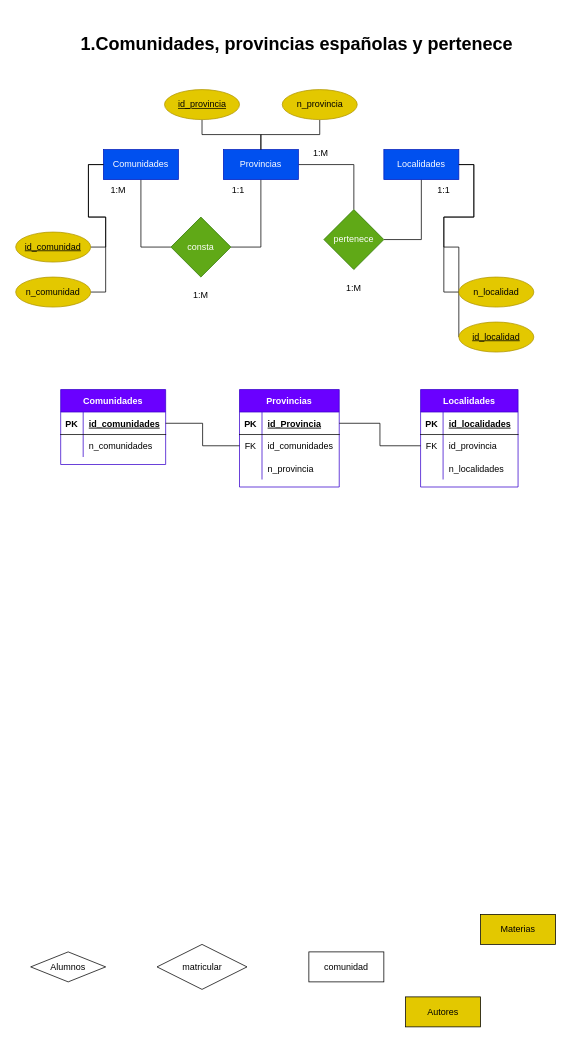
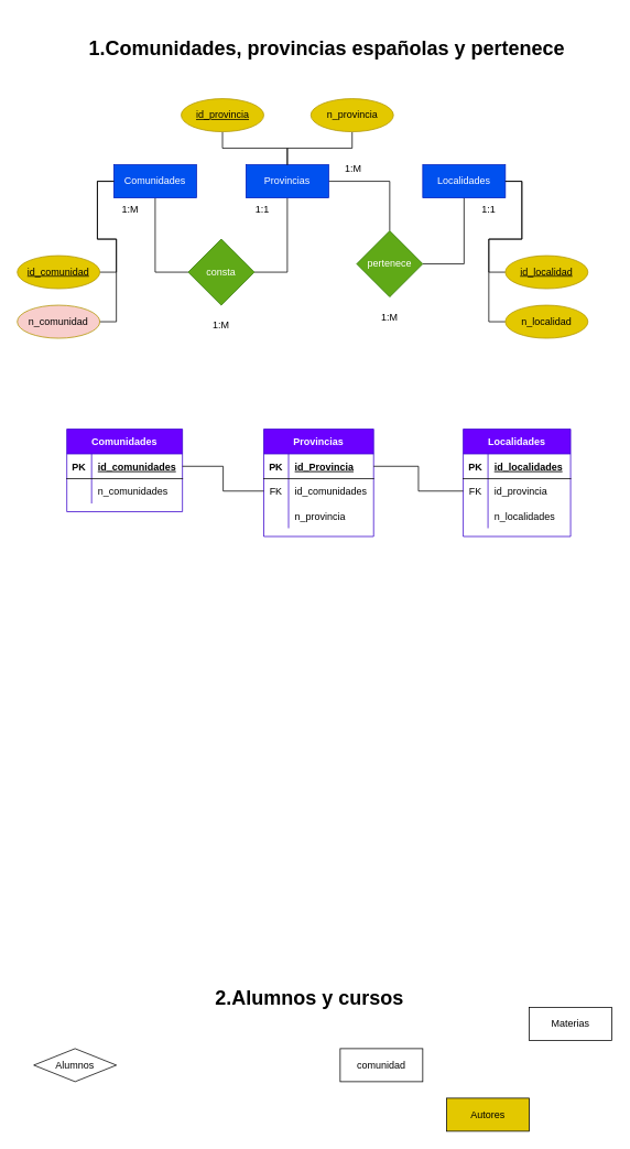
  <mxCell id="0" />
  <mxCell id="1" parent="0" />
  <mxCell id="2" value="&lt;h1 class=&quot;western&quot;&gt;&#10;1.Comunidades, provincias españolas y pertenece&lt;/h1&gt;&#10;&#10;" style="text;html=1;strokeColor=none;fillColor=none;align=center;verticalAlign=middle;whiteSpace=wrap;rounded=0;" vertex="1" parent="1"><mxGeometry x="60" y="20" width="670" height="40" as="geometry" /></mxCell>
  <mxCell id="3" style="edgeStyle=orthogonalEdgeStyle;rounded=0;orthogonalLoop=1;jettySize=auto;html=1;exitX=1;exitY=0.5;exitDx=0;exitDy=0;entryX=0.5;entryY=0;entryDx=0;entryDy=0;endArrow=none;endFill=0;" edge="1" parent="1" source="22" target="14"><mxGeometry relative="1" as="geometry" /></mxCell>
  <mxCell id="4" style="edgeStyle=orthogonalEdgeStyle;rounded=0;orthogonalLoop=1;jettySize=auto;html=1;exitX=0.5;exitY=1;exitDx=0;exitDy=0;entryX=0;entryY=0.5;entryDx=0;entryDy=0;endArrow=none;endFill=0;" edge="1" parent="1" source="8" target="11"><mxGeometry relative="1" as="geometry" /></mxCell>
  <mxCell id="5" style="edgeStyle=orthogonalEdgeStyle;rounded=0;orthogonalLoop=1;jettySize=auto;html=1;exitX=1;exitY=0.5;exitDx=0;exitDy=0;entryX=0.5;entryY=1;entryDx=0;entryDy=0;endArrow=none;endFill=0;" edge="1" parent="1" source="11" target="22"><mxGeometry relative="1" as="geometry" /></mxCell>
  <mxCell id="6" style="edgeStyle=orthogonalEdgeStyle;rounded=0;orthogonalLoop=1;jettySize=auto;html=1;exitX=1;exitY=0.5;exitDx=0;exitDy=0;entryX=0.5;entryY=1;entryDx=0;entryDy=0;endArrow=none;endFill=0;" edge="1" parent="1" source="14" target="17"><mxGeometry relative="1" as="geometry" /></mxCell>
  <mxCell id="7" value="" style="group" vertex="1" connectable="0" parent="1"><mxGeometry x="127" y="180" width="110" height="70" as="geometry" /></mxCell>
  <mxCell id="8" value="Comunidades" style="whiteSpace=wrap;html=1;align=center;fillColor=#0050ef;fontColor=#ffffff;strokeColor=#001DBC;" vertex="1" parent="7"><mxGeometry x="10" width="100" height="40" as="geometry" /></mxCell>
  <mxCell id="9" value="1:M" style="text;html=1;strokeColor=none;fillColor=none;align=center;verticalAlign=middle;whiteSpace=wrap;rounded=0;" vertex="1" parent="7"><mxGeometry y="40" width="60" height="30" as="geometry" /></mxCell>
  <mxCell id="10" value="" style="group" vertex="1" connectable="0" parent="1"><mxGeometry x="227" y="270" width="80" height="120" as="geometry" /></mxCell>
  <mxCell id="11" value="consta" style="rhombus;whiteSpace=wrap;html=1;fillColor=#60a917;fontColor=#ffffff;strokeColor=#2D7600;" vertex="1" parent="10"><mxGeometry width="80" height="80" as="geometry" /></mxCell>
  <mxCell id="12" value="1:M" style="text;html=1;strokeColor=none;fillColor=none;align=center;verticalAlign=middle;whiteSpace=wrap;rounded=0;" vertex="1" parent="10"><mxGeometry x="10" y="90" width="60" height="30" as="geometry" /></mxCell>
  <mxCell id="13" value="" style="group" vertex="1" connectable="0" parent="1"><mxGeometry x="431" y="260" width="80" height="120" as="geometry" /></mxCell>
  <mxCell id="14" value="pertenece" style="rhombus;whiteSpace=wrap;html=1;fillColor=#60a917;fontColor=#ffffff;strokeColor=#2D7600;" vertex="1" parent="13"><mxGeometry width="80" height="80" as="geometry" /></mxCell>
  <mxCell id="15" value="1:M" style="text;html=1;strokeColor=none;fillColor=none;align=center;verticalAlign=middle;whiteSpace=wrap;rounded=0;" vertex="1" parent="13"><mxGeometry x="10" y="90" width="60" height="30" as="geometry" /></mxCell>
  <mxCell id="16" value="" style="group" vertex="1" connectable="0" parent="1"><mxGeometry x="511" y="180" width="110" height="70" as="geometry" /></mxCell>
  <mxCell id="17" value="Localidades" style="whiteSpace=wrap;html=1;align=center;fillColor=#0050ef;fontColor=#ffffff;strokeColor=#001DBC;" vertex="1" parent="16"><mxGeometry width="100" height="40" as="geometry" /></mxCell>
  <mxCell id="18" value="1:1" style="text;html=1;strokeColor=none;fillColor=none;align=center;verticalAlign=middle;whiteSpace=wrap;rounded=0;" vertex="1" parent="16"><mxGeometry x="50" y="40" width="60" height="30" as="geometry" /></mxCell>
  <mxCell id="19" value="" style="group" vertex="1" connectable="0" parent="1"><mxGeometry x="287" y="170" width="170" height="80" as="geometry" /></mxCell>
  <mxCell id="20" value="1:M" style="text;html=1;strokeColor=none;fillColor=none;align=center;verticalAlign=middle;whiteSpace=wrap;rounded=0;" vertex="1" parent="19"><mxGeometry x="110" width="60" height="30" as="geometry" /></mxCell>
  <mxCell id="21" value="" style="group" vertex="1" connectable="0" parent="19"><mxGeometry y="10" width="110" height="70" as="geometry" /></mxCell>
  <mxCell id="22" value="Provincias" style="whiteSpace=wrap;html=1;align=center;fillColor=#0050ef;fontColor=#ffffff;strokeColor=#001DBC;" vertex="1" parent="21"><mxGeometry x="10" width="100" height="40" as="geometry" /></mxCell>
  <mxCell id="23" value="1:1" style="text;html=1;strokeColor=none;fillColor=none;align=center;verticalAlign=middle;whiteSpace=wrap;rounded=0;" vertex="1" parent="21"><mxGeometry y="40" width="60" height="30" as="geometry" /></mxCell>
  <mxCell id="24" style="edgeStyle=orthogonalEdgeStyle;rounded=0;orthogonalLoop=1;jettySize=auto;html=1;exitX=1;exitY=0.5;exitDx=0;exitDy=0;entryX=0;entryY=0.5;entryDx=0;entryDy=0;endArrow=none;endFill=0;" edge="1" parent="1" source="25" target="8"><mxGeometry relative="1" as="geometry"><Array as="points"><mxPoint x="140" y="310" /><mxPoint x="140" y="270" /><mxPoint x="117" y="270" /><mxPoint x="117" y="200" /></Array></mxGeometry></mxCell>
  <mxCell id="25" value="&lt;u&gt;id_comunidad&lt;/u&gt;" style="ellipse;whiteSpace=wrap;html=1;align=center;fillColor=#e3c800;fontColor=#000000;strokeColor=#B09500;" vertex="1" parent="1"><mxGeometry x="20" y="290" width="100" height="40" as="geometry" /></mxCell>
  <mxCell id="26" style="edgeStyle=orthogonalEdgeStyle;rounded=0;orthogonalLoop=1;jettySize=auto;html=1;exitX=1;exitY=0.5;exitDx=0;exitDy=0;entryX=0;entryY=0.5;entryDx=0;entryDy=0;endArrow=none;endFill=0;" edge="1" parent="1" source="27" target="8"><mxGeometry relative="1" as="geometry"><Array as="points"><mxPoint x="140" y="370" /><mxPoint x="140" y="270" /><mxPoint x="117" y="270" /><mxPoint x="117" y="200" /></Array></mxGeometry></mxCell>
- <mxCell id="27" value="n_comunidad" style="ellipse;whiteSpace=wrap;html=1;align=center;fillColor=#e3c800;fontColor=#000000;strokeColor=#B09500;" vertex="1" parent="1"><mxGeometry x="20" y="350" width="100" height="40" as="geometry" /></mxCell>
+ <mxCell id="27" value="n_comunidad" style="ellipse;whiteSpace=wrap;html=1;align=center;fillColor=#f8cecc;fontColor=#000000;strokeColor=#B09500;" vertex="1" parent="1"><mxGeometry x="20" y="350" width="100" height="40" as="geometry" /></mxCell>
  <mxCell id="28" style="edgeStyle=orthogonalEdgeStyle;rounded=0;orthogonalLoop=1;jettySize=auto;html=1;exitX=0.5;exitY=1;exitDx=0;exitDy=0;entryX=0.5;entryY=0;entryDx=0;entryDy=0;endArrow=none;endFill=0;" edge="1" parent="1" source="29" target="22"><mxGeometry relative="1" as="geometry" /></mxCell>
  <mxCell id="29" value="&lt;u&gt;id_provincia&lt;/u&gt;" style="ellipse;whiteSpace=wrap;html=1;align=center;fillColor=#e3c800;fontColor=#000000;strokeColor=#B09500;" vertex="1" parent="1"><mxGeometry x="218.5" y="100" width="100" height="40" as="geometry" /></mxCell>
  <mxCell id="30" style="edgeStyle=orthogonalEdgeStyle;rounded=0;orthogonalLoop=1;jettySize=auto;html=1;exitX=0.5;exitY=1;exitDx=0;exitDy=0;entryX=0.5;entryY=0;entryDx=0;entryDy=0;endArrow=none;endFill=0;" edge="1" parent="1" source="31" target="22"><mxGeometry relative="1" as="geometry" /></mxCell>
  <mxCell id="31" value="n_provincia" style="ellipse;whiteSpace=wrap;html=1;align=center;fillColor=#e3c800;fontColor=#000000;strokeColor=#B09500;" vertex="1" parent="1"><mxGeometry x="375.5" y="100" width="100" height="40" as="geometry" /></mxCell>
  <mxCell id="32" style="edgeStyle=orthogonalEdgeStyle;rounded=0;orthogonalLoop=1;jettySize=auto;html=1;exitX=0;exitY=0.5;exitDx=0;exitDy=0;entryX=1;entryY=0.5;entryDx=0;entryDy=0;endArrow=none;endFill=0;" edge="1" parent="1" source="33" target="17"><mxGeometry relative="1" as="geometry"><Array as="points"><mxPoint x="591" y="310" /><mxPoint x="591" y="270" /><mxPoint x="631" y="270" /><mxPoint x="631" y="200" /></Array></mxGeometry></mxCell>
- <mxCell id="33" value="&lt;u&gt;id_localidad&lt;/u&gt;" style="ellipse;whiteSpace=wrap;html=1;align=center;fillColor=#e3c800;fontColor=#000000;strokeColor=#B09500;" vertex="1" parent="1"><mxGeometry x="611" y="410" width="100" height="40" as="geometry" /></mxCell>
+ <mxCell id="33" value="&lt;u&gt;id_localidad&lt;/u&gt;" style="ellipse;whiteSpace=wrap;html=1;align=center;fillColor=#e3c800;fontColor=#000000;strokeColor=#B09500;" vertex="1" parent="1"><mxGeometry x="611" y="290" width="100" height="40" as="geometry" /></mxCell>
  <mxCell id="34" style="edgeStyle=orthogonalEdgeStyle;rounded=0;orthogonalLoop=1;jettySize=auto;html=1;exitX=0;exitY=0.5;exitDx=0;exitDy=0;entryX=1;entryY=0.5;entryDx=0;entryDy=0;endArrow=none;endFill=0;" edge="1" parent="1" source="35" target="17"><mxGeometry relative="1" as="geometry"><Array as="points"><mxPoint x="591" y="370" /><mxPoint x="591" y="270" /><mxPoint x="631" y="270" /><mxPoint x="631" y="200" /></Array></mxGeometry></mxCell>
  <mxCell id="35" value="n_localidad" style="ellipse;whiteSpace=wrap;html=1;align=center;fillColor=#e3c800;fontColor=#000000;strokeColor=#B09500;" vertex="1" parent="1"><mxGeometry x="611" y="350" width="100" height="40" as="geometry" /></mxCell>
  <mxCell id="36" value="Comunidades" style="shape=table;startSize=30;container=1;collapsible=1;childLayout=tableLayout;fixedRows=1;rowLines=0;fontStyle=1;align=center;resizeLast=1;fillColor=#6a00ff;fontColor=#ffffff;strokeColor=#3700CC;" vertex="1" parent="1"><mxGeometry x="80" y="500" width="140" height="100" as="geometry" /></mxCell>
  <mxCell id="37" value="" style="shape=tableRow;horizontal=0;startSize=0;swimlaneHead=0;swimlaneBody=0;fillColor=none;collapsible=0;dropTarget=0;points=[[0,0.5],[1,0.5]];portConstraint=eastwest;top=0;left=0;right=0;bottom=1;" vertex="1" parent="36"><mxGeometry y="30" width="140" height="30" as="geometry" /></mxCell>
  <mxCell id="38" value="PK" style="shape=partialRectangle;connectable=0;fillColor=none;top=0;left=0;bottom=0;right=0;fontStyle=1;overflow=hidden;" vertex="1" parent="37"><mxGeometry width="30" height="30" as="geometry"><mxRectangle width="30" height="30" as="alternateBounds" /></mxGeometry></mxCell>
  <mxCell id="39" value="id_comunidades" style="shape=partialRectangle;connectable=0;fillColor=none;top=0;left=0;bottom=0;right=0;align=left;spacingLeft=6;fontStyle=5;overflow=hidden;" vertex="1" parent="37"><mxGeometry x="30" width="110" height="30" as="geometry"><mxRectangle width="110" height="30" as="alternateBounds" /></mxGeometry></mxCell>
  <mxCell id="40" value="" style="shape=tableRow;horizontal=0;startSize=0;swimlaneHead=0;swimlaneBody=0;fillColor=none;collapsible=0;dropTarget=0;points=[[0,0.5],[1,0.5]];portConstraint=eastwest;top=0;left=0;right=0;bottom=0;" vertex="1" parent="36"><mxGeometry y="60" width="140" height="30" as="geometry" /></mxCell>
  <mxCell id="41" value="" style="shape=partialRectangle;connectable=0;fillColor=none;top=0;left=0;bottom=0;right=0;editable=1;overflow=hidden;" vertex="1" parent="40"><mxGeometry width="30" height="30" as="geometry"><mxRectangle width="30" height="30" as="alternateBounds" /></mxGeometry></mxCell>
  <mxCell id="42" value="n_comunidades" style="shape=partialRectangle;connectable=0;fillColor=none;top=0;left=0;bottom=0;right=0;align=left;spacingLeft=6;overflow=hidden;" vertex="1" parent="40"><mxGeometry x="30" width="110" height="30" as="geometry"><mxRectangle width="110" height="30" as="alternateBounds" /></mxGeometry></mxCell>
  <mxCell id="43" value="Provincias" style="shape=table;startSize=30;container=1;collapsible=1;childLayout=tableLayout;fixedRows=1;rowLines=0;fontStyle=1;align=center;resizeLast=1;fillColor=#6a00ff;fontColor=#ffffff;strokeColor=#3700CC;" vertex="1" parent="1"><mxGeometry x="318.5" y="500" width="133" height="130" as="geometry" /></mxCell>
  <mxCell id="44" value="" style="shape=tableRow;horizontal=0;startSize=0;swimlaneHead=0;swimlaneBody=0;fillColor=none;collapsible=0;dropTarget=0;points=[[0,0.5],[1,0.5]];portConstraint=eastwest;top=0;left=0;right=0;bottom=1;" vertex="1" parent="43"><mxGeometry y="30" width="133" height="30" as="geometry" /></mxCell>
  <mxCell id="45" value="PK" style="shape=partialRectangle;connectable=0;fillColor=none;top=0;left=0;bottom=0;right=0;fontStyle=1;overflow=hidden;" vertex="1" parent="44"><mxGeometry width="30" height="30" as="geometry"><mxRectangle width="30" height="30" as="alternateBounds" /></mxGeometry></mxCell>
  <mxCell id="46" value="id_Provincia" style="shape=partialRectangle;connectable=0;fillColor=none;top=0;left=0;bottom=0;right=0;align=left;spacingLeft=6;fontStyle=5;overflow=hidden;" vertex="1" parent="44"><mxGeometry x="30" width="103" height="30" as="geometry"><mxRectangle width="103" height="30" as="alternateBounds" /></mxGeometry></mxCell>
  <mxCell id="47" value="" style="shape=tableRow;horizontal=0;startSize=0;swimlaneHead=0;swimlaneBody=0;fillColor=none;collapsible=0;dropTarget=0;points=[[0,0.5],[1,0.5]];portConstraint=eastwest;top=0;left=0;right=0;bottom=0;" vertex="1" parent="43"><mxGeometry y="60" width="133" height="30" as="geometry" /></mxCell>
  <mxCell id="48" value="FK" style="shape=partialRectangle;connectable=0;fillColor=none;top=0;left=0;bottom=0;right=0;editable=1;overflow=hidden;" vertex="1" parent="47"><mxGeometry width="30" height="30" as="geometry"><mxRectangle width="30" height="30" as="alternateBounds" /></mxGeometry></mxCell>
  <mxCell id="49" value="id_comunidades" style="shape=partialRectangle;connectable=0;fillColor=none;top=0;left=0;bottom=0;right=0;align=left;spacingLeft=6;overflow=hidden;" vertex="1" parent="47"><mxGeometry x="30" width="103" height="30" as="geometry"><mxRectangle width="103" height="30" as="alternateBounds" /></mxGeometry></mxCell>
  <mxCell id="50" value="" style="shape=tableRow;horizontal=0;startSize=0;swimlaneHead=0;swimlaneBody=0;fillColor=none;collapsible=0;dropTarget=0;points=[[0,0.5],[1,0.5]];portConstraint=eastwest;top=0;left=0;right=0;bottom=0;" vertex="1" parent="43"><mxGeometry y="90" width="133" height="30" as="geometry" /></mxCell>
  <mxCell id="51" value="" style="shape=partialRectangle;connectable=0;fillColor=none;top=0;left=0;bottom=0;right=0;editable=1;overflow=hidden;" vertex="1" parent="50"><mxGeometry width="30" height="30" as="geometry"><mxRectangle width="30" height="30" as="alternateBounds" /></mxGeometry></mxCell>
  <mxCell id="52" value="n_provincia" style="shape=partialRectangle;connectable=0;fillColor=none;top=0;left=0;bottom=0;right=0;align=left;spacingLeft=6;overflow=hidden;" vertex="1" parent="50"><mxGeometry x="30" width="103" height="30" as="geometry"><mxRectangle width="103" height="30" as="alternateBounds" /></mxGeometry></mxCell>
  <mxCell id="53" value="Localidades" style="shape=table;startSize=30;container=1;collapsible=1;childLayout=tableLayout;fixedRows=1;rowLines=0;fontStyle=1;align=center;resizeLast=1;fillColor=#6a00ff;fontColor=#ffffff;strokeColor=#3700CC;" vertex="1" parent="1"><mxGeometry x="560" y="500" width="130" height="130" as="geometry" /></mxCell>
  <mxCell id="54" value="" style="shape=tableRow;horizontal=0;startSize=0;swimlaneHead=0;swimlaneBody=0;fillColor=none;collapsible=0;dropTarget=0;points=[[0,0.5],[1,0.5]];portConstraint=eastwest;top=0;left=0;right=0;bottom=1;" vertex="1" parent="53"><mxGeometry y="30" width="130" height="30" as="geometry" /></mxCell>
  <mxCell id="55" value="PK" style="shape=partialRectangle;connectable=0;fillColor=none;top=0;left=0;bottom=0;right=0;fontStyle=1;overflow=hidden;" vertex="1" parent="54"><mxGeometry width="30" height="30" as="geometry"><mxRectangle width="30" height="30" as="alternateBounds" /></mxGeometry></mxCell>
  <mxCell id="56" value="id_localidades" style="shape=partialRectangle;connectable=0;fillColor=none;top=0;left=0;bottom=0;right=0;align=left;spacingLeft=6;fontStyle=5;overflow=hidden;" vertex="1" parent="54"><mxGeometry x="30" width="100" height="30" as="geometry"><mxRectangle width="100" height="30" as="alternateBounds" /></mxGeometry></mxCell>
  <mxCell id="57" value="" style="shape=tableRow;horizontal=0;startSize=0;swimlaneHead=0;swimlaneBody=0;fillColor=none;collapsible=0;dropTarget=0;points=[[0,0.5],[1,0.5]];portConstraint=eastwest;top=0;left=0;right=0;bottom=0;" vertex="1" parent="53"><mxGeometry y="60" width="130" height="30" as="geometry" /></mxCell>
  <mxCell id="58" value="FK" style="shape=partialRectangle;connectable=0;fillColor=none;top=0;left=0;bottom=0;right=0;editable=1;overflow=hidden;" vertex="1" parent="57"><mxGeometry width="30" height="30" as="geometry"><mxRectangle width="30" height="30" as="alternateBounds" /></mxGeometry></mxCell>
  <mxCell id="59" value="id_provincia" style="shape=partialRectangle;connectable=0;fillColor=none;top=0;left=0;bottom=0;right=0;align=left;spacingLeft=6;overflow=hidden;" vertex="1" parent="57"><mxGeometry x="30" width="100" height="30" as="geometry"><mxRectangle width="100" height="30" as="alternateBounds" /></mxGeometry></mxCell>
  <mxCell id="60" value="" style="shape=tableRow;horizontal=0;startSize=0;swimlaneHead=0;swimlaneBody=0;fillColor=none;collapsible=0;dropTarget=0;points=[[0,0.5],[1,0.5]];portConstraint=eastwest;top=0;left=0;right=0;bottom=0;" vertex="1" parent="53"><mxGeometry y="90" width="130" height="30" as="geometry" /></mxCell>
  <mxCell id="61" value="" style="shape=partialRectangle;connectable=0;fillColor=none;top=0;left=0;bottom=0;right=0;editable=1;overflow=hidden;" vertex="1" parent="60"><mxGeometry width="30" height="30" as="geometry"><mxRectangle width="30" height="30" as="alternateBounds" /></mxGeometry></mxCell>
  <mxCell id="62" value="n_localidades" style="shape=partialRectangle;connectable=0;fillColor=none;top=0;left=0;bottom=0;right=0;align=left;spacingLeft=6;overflow=hidden;" vertex="1" parent="60"><mxGeometry x="30" width="100" height="30" as="geometry"><mxRectangle width="100" height="30" as="alternateBounds" /></mxGeometry></mxCell>
  <mxCell id="63" style="edgeStyle=orthogonalEdgeStyle;rounded=0;orthogonalLoop=1;jettySize=auto;html=1;exitX=1;exitY=0.5;exitDx=0;exitDy=0;entryX=0;entryY=0.5;entryDx=0;entryDy=0;endArrow=none;endFill=0;" edge="1" parent="1" source="37" target="47"><mxGeometry relative="1" as="geometry" /></mxCell>
  <mxCell id="64" style="edgeStyle=orthogonalEdgeStyle;rounded=0;orthogonalLoop=1;jettySize=auto;html=1;exitX=1;exitY=0.5;exitDx=0;exitDy=0;entryX=0;entryY=0.5;entryDx=0;entryDy=0;endArrow=none;endFill=0;" edge="1" parent="1" source="44" target="57"><mxGeometry relative="1" as="geometry" /></mxCell>
+ <mxCell id="65" value="&lt;h1 style=&quot;margin-bottom: 0.21cm; background: transparent; break-after: avoid; font-family: &amp;quot;Liberation Sans&amp;quot;, sans-serif; font-size: 18pt; text-align: start; break-before: page;&quot; class=&quot;western&quot;&gt;2.Alumnos y cursos&lt;/h1&gt;" style="text;html=1;strokeColor=none;fillColor=none;align=center;verticalAlign=middle;whiteSpace=wrap;rounded=0;" vertex="1" parent="1"><mxGeometry x="244" y="1170" width="260" height="30" as="geometry" /></mxCell>
  <mxCell id="66" value="Alumnos" style="rhombus;whiteSpace=wrap;html=1;align=center;" vertex="1" parent="1"><mxGeometry x="40" y="1250" width="100" height="40" as="geometry" /></mxCell>
- <mxCell id="67" value="Materias" style="whiteSpace=wrap;html=1;align=center;fillColor=#e3c800;" vertex="1" parent="1"><mxGeometry x="640" y="1200" width="100" height="40" as="geometry" /></mxCell>
+ <mxCell id="67" value="Materias" style="whiteSpace=wrap;html=1;align=center;" vertex="1" parent="1"><mxGeometry x="640" y="1200" width="100" height="40" as="geometry" /></mxCell>
  <mxCell id="68" value="Autores" style="whiteSpace=wrap;html=1;align=center;fillColor=#e3c800;" vertex="1" parent="1"><mxGeometry x="540" y="1310" width="100" height="40" as="geometry" /></mxCell>
  <mxCell id="69" value="comunidad" style="whiteSpace=wrap;html=1;align=center;" vertex="1" parent="1"><mxGeometry x="411" y="1250" width="100" height="40" as="geometry" /></mxCell>
- <mxCell id="70" value="matricular" style="shape=rhombus;perimeter=rhombusPerimeter;whiteSpace=wrap;html=1;align=center;" vertex="1" parent="1"><mxGeometry x="208.5" y="1240" width="120" height="60" as="geometry" /></mxCell>
